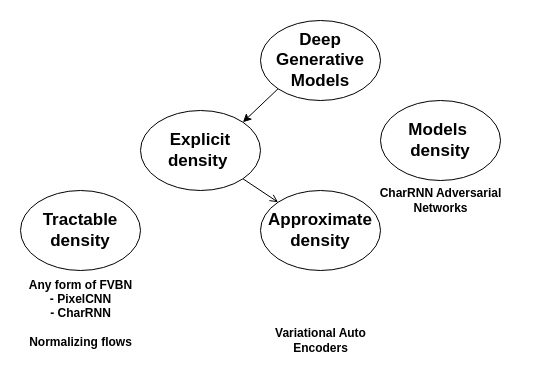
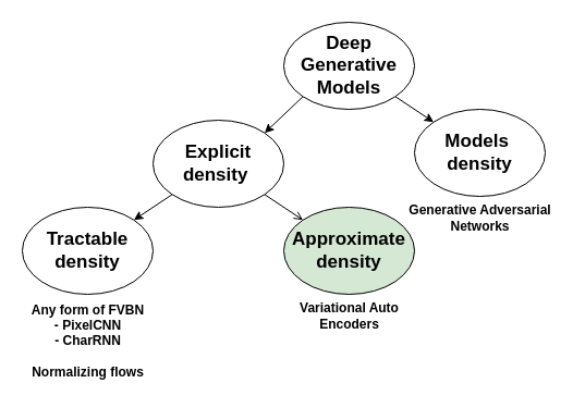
  <mxCell id="0" />
  <mxCell id="1" parent="0" />
  <mxCell id="2" value="Tractable density" style="ellipse;whiteSpace=wrap;html=1;fontStyle=1;fontSize=17;" vertex="1" parent="1"><mxGeometry x="20" y="190" width="120" height="80" as="geometry" /></mxCell>
- <mxCell id="3" value="Approximate density" style="ellipse;whiteSpace=wrap;html=1;fontStyle=1;fontSize=17;" vertex="1" parent="1"><mxGeometry x="260" y="190" width="120" height="80" as="geometry" /></mxCell>
+ <mxCell id="3" value="Approximate density" style="ellipse;whiteSpace=wrap;html=1;fontStyle=1;fontSize=17;fillColor=#d5e8d4;" vertex="1" parent="1"><mxGeometry x="260" y="190" width="120" height="80" as="geometry" /></mxCell>
  <mxCell id="4" value="Models&amp;nbsp; density" style="ellipse;whiteSpace=wrap;html=1;fontStyle=1;fontSize=17;" vertex="1" parent="1"><mxGeometry x="380" y="100" width="120" height="80" as="geometry" /></mxCell>
+ <mxCell id="5" style="edgeStyle=none;rounded=0;orthogonalLoop=1;jettySize=auto;html=1;exitX=0;exitY=1;exitDx=0;exitDy=0;entryX=1;entryY=0;entryDx=0;entryDy=0;" edge="1" parent="1" source="7" target="2"><mxGeometry relative="1" as="geometry" /></mxCell>
  <mxCell id="6" style="edgeStyle=none;rounded=0;orthogonalLoop=1;jettySize=auto;html=1;exitX=1;exitY=1;exitDx=0;exitDy=0;entryX=0;entryY=0;entryDx=0;entryDy=0;endArrow=open;" edge="1" parent="1" source="7" target="3"><mxGeometry relative="1" as="geometry" /></mxCell>
  <mxCell id="7" value="Explicit density&amp;nbsp;" style="ellipse;whiteSpace=wrap;html=1;fontStyle=1;fontSize=17;" vertex="1" parent="1"><mxGeometry x="140" y="110" width="120" height="80" as="geometry" /></mxCell>
  <mxCell id="8" style="rounded=0;orthogonalLoop=1;jettySize=auto;html=1;exitX=0;exitY=1;exitDx=0;exitDy=0;entryX=1;entryY=0;entryDx=0;entryDy=0;" edge="1" parent="1" source="10" target="7"><mxGeometry relative="1" as="geometry" /></mxCell>
+ <mxCell id="9" style="edgeStyle=none;rounded=0;orthogonalLoop=1;jettySize=auto;html=1;exitX=1;exitY=1;exitDx=0;exitDy=0;entryX=0;entryY=0;entryDx=0;entryDy=0;" edge="1" parent="1" source="10" target="4"><mxGeometry relative="1" as="geometry" /></mxCell>
  <mxCell id="10" value="Deep Generative Models" style="ellipse;whiteSpace=wrap;html=1;fontStyle=1;fontSize=17;" vertex="1" parent="1"><mxGeometry x="260" y="20" width="120" height="80" as="geometry" /></mxCell>
  <mxCell id="11" value="Any form of FVBN&lt;br&gt;- PixelCNN&lt;br&gt;- CharRNN&lt;br&gt;&lt;br&gt;Normalizing flows" style="text;html=1;align=center;verticalAlign=middle;resizable=0;points=[];autosize=1;strokeColor=none;fillColor=none;fontStyle=1" vertex="1" parent="1"><mxGeometry x="20" y="273" width="120" height="80" as="geometry" /></mxCell>
- <mxCell id="12" value="Variational Auto&lt;br&gt;Encoders" style="text;html=1;align=center;verticalAlign=middle;resizable=0;points=[];autosize=1;strokeColor=none;fillColor=none;fontStyle=1" vertex="1" parent="1"><mxGeometry x="265" y="325" width="110" height="30" as="geometry" /></mxCell>
- <mxCell id="13" value="CharRNN Adversarial&lt;br&gt;Networks" style="text;html=1;align=center;verticalAlign=middle;resizable=0;points=[];autosize=1;strokeColor=none;fillColor=none;fontStyle=1" vertex="1" parent="1"><mxGeometry x="365" y="185" width="150" height="30" as="geometry" /></mxCell>
+ <mxCell id="12" value="Variational Auto&lt;br&gt;Encoders" style="text;html=1;align=center;verticalAlign=middle;resizable=0;points=[];autosize=1;strokeColor=none;fillColor=none;fontStyle=1" vertex="1" parent="1"><mxGeometry x="265" y="275" width="110" height="30" as="geometry" /></mxCell>
+ <mxCell id="13" value="Generative Adversarial&lt;br&gt;Networks" style="text;html=1;align=center;verticalAlign=middle;resizable=0;points=[];autosize=1;strokeColor=none;fillColor=none;fontStyle=1" vertex="1" parent="1"><mxGeometry x="365" y="185" width="150" height="30" as="geometry" /></mxCell>
